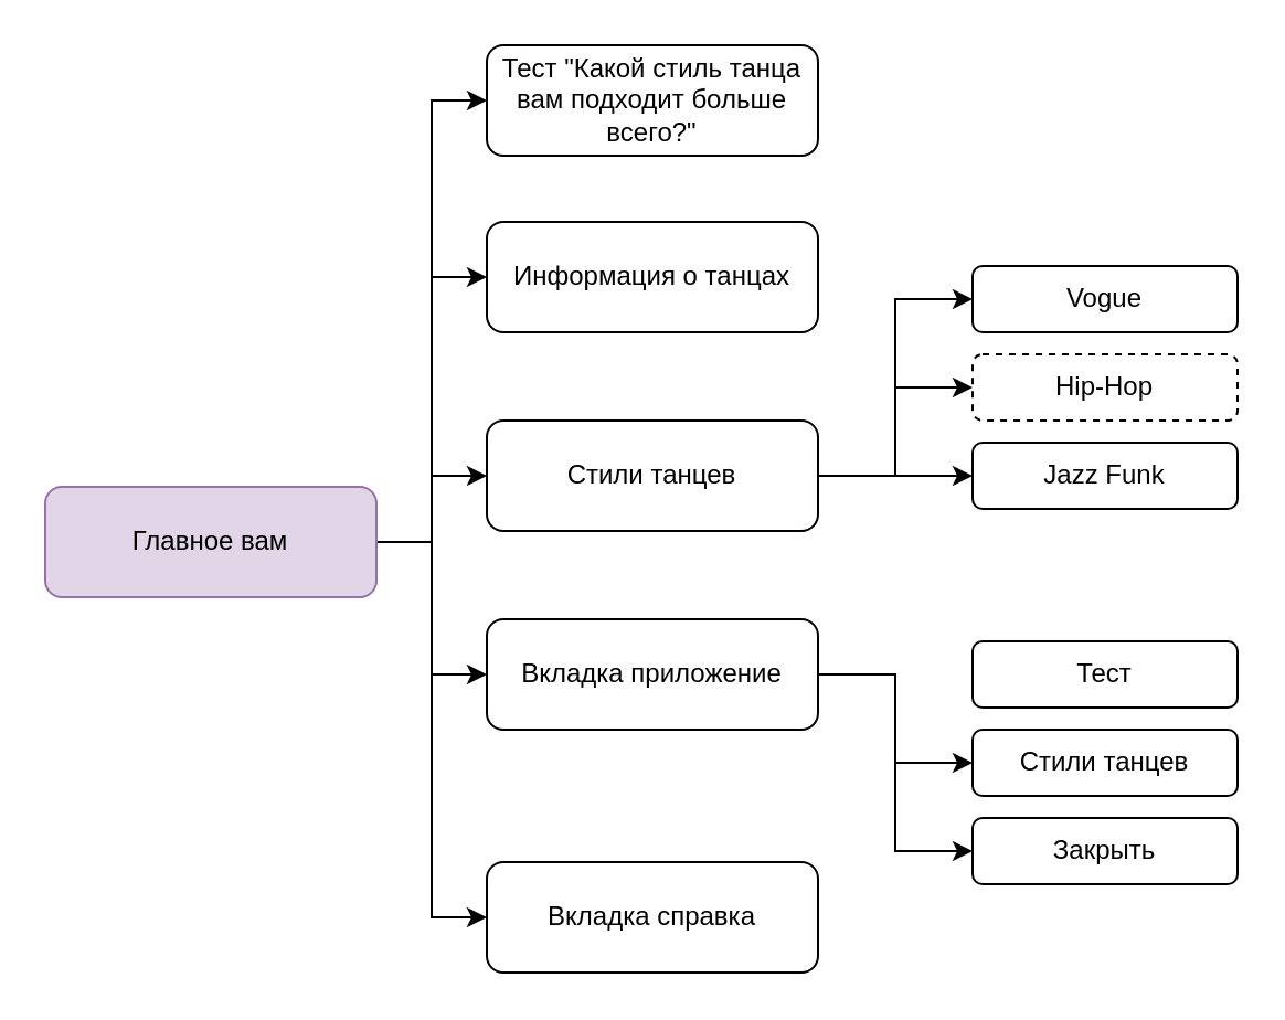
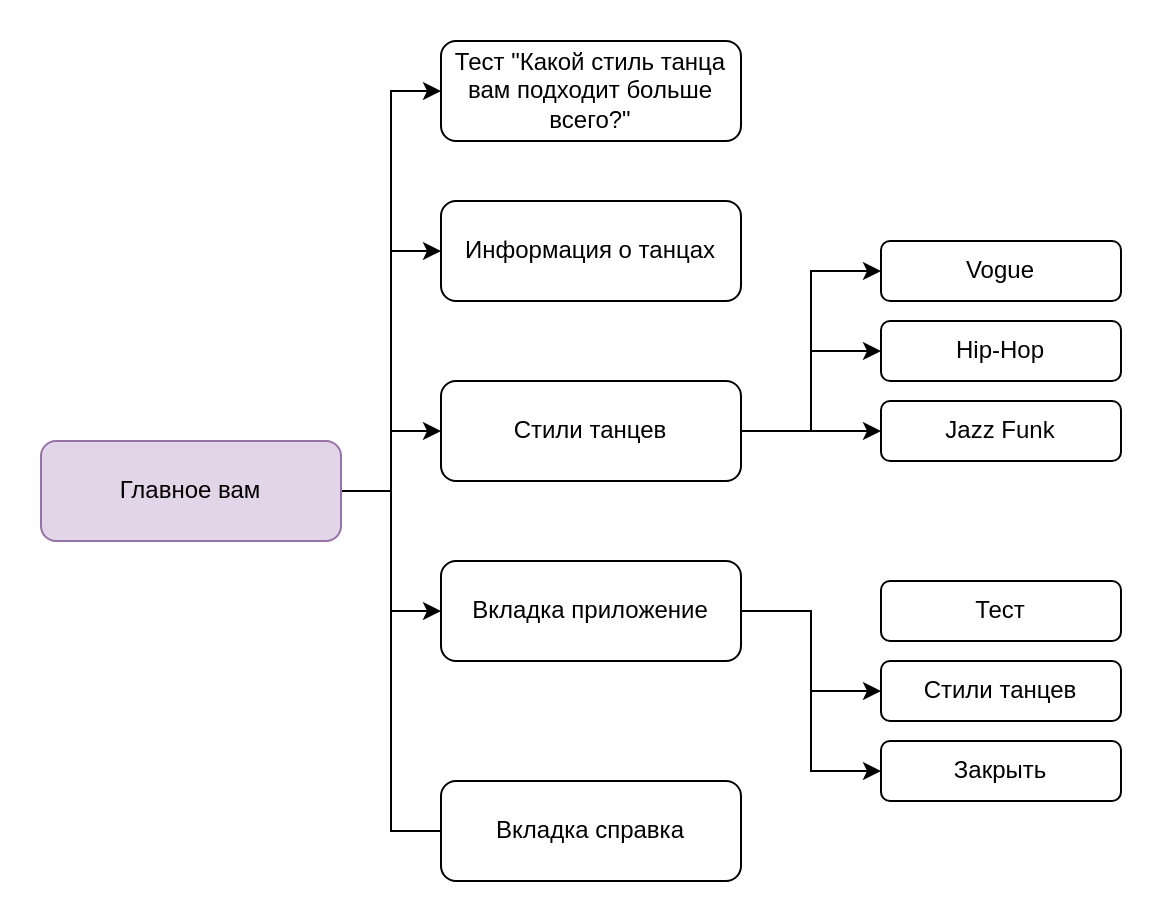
  <mxCell id="0" />
  <mxCell id="1" parent="0" />
  <mxCell id="2" style="edgeStyle=orthogonalEdgeStyle;rounded=0;orthogonalLoop=1;jettySize=auto;html=1;entryX=0;entryY=0.5;entryDx=0;entryDy=0;" edge="1" parent="1" source="7" target="21"><mxGeometry relative="1" as="geometry" /></mxCell>
  <mxCell id="3" style="edgeStyle=orthogonalEdgeStyle;rounded=0;orthogonalLoop=1;jettySize=auto;html=1;entryX=0;entryY=0.5;entryDx=0;entryDy=0;" edge="1" parent="1" source="7" target="20"><mxGeometry relative="1" as="geometry" /></mxCell>
  <mxCell id="4" style="edgeStyle=orthogonalEdgeStyle;rounded=0;orthogonalLoop=1;jettySize=auto;html=1;entryX=0;entryY=0.5;entryDx=0;entryDy=0;" edge="1" parent="1" source="7" target="15"><mxGeometry relative="1" as="geometry" /></mxCell>
  <mxCell id="5" style="edgeStyle=orthogonalEdgeStyle;rounded=0;orthogonalLoop=1;jettySize=auto;html=1;entryX=0;entryY=0.5;entryDx=0;entryDy=0;" edge="1" parent="1" source="7" target="11"><mxGeometry relative="1" as="geometry" /></mxCell>
- <mxCell id="6" style="edgeStyle=orthogonalEdgeStyle;rounded=0;orthogonalLoop=1;jettySize=auto;html=1;entryX=0;entryY=0.5;entryDx=0;entryDy=0;" edge="1" parent="1" source="7" target="8"><mxGeometry relative="1" as="geometry" /></mxCell>
+ <mxCell id="6" style="edgeStyle=orthogonalEdgeStyle;rounded=0;orthogonalLoop=1;jettySize=auto;html=1;entryX=0;entryY=0.5;entryDx=0;entryDy=0;endArrow=none;" edge="1" parent="1" source="7" target="8"><mxGeometry relative="1" as="geometry" /></mxCell>
  <mxCell id="7" value="Главное вам" style="rounded=1;whiteSpace=wrap;html=1;fillColor=#e1d5e7;strokeColor=#9673a6;" vertex="1" parent="1"><mxGeometry x="20" y="220" width="150" height="50" as="geometry" /></mxCell>
  <mxCell id="8" value="Вкладка справка" style="rounded=1;whiteSpace=wrap;html=1;" vertex="1" parent="1"><mxGeometry x="220" y="390" width="150" height="50" as="geometry" /></mxCell>
  <mxCell id="9" style="edgeStyle=orthogonalEdgeStyle;rounded=0;orthogonalLoop=1;jettySize=auto;html=1;entryX=0;entryY=0.5;entryDx=0;entryDy=0;" edge="1" parent="1" source="11" target="16"><mxGeometry relative="1" as="geometry" /></mxCell>
  <mxCell id="10" style="edgeStyle=orthogonalEdgeStyle;rounded=0;orthogonalLoop=1;jettySize=auto;html=1;entryX=0;entryY=0.5;entryDx=0;entryDy=0;" edge="1" parent="1" source="11" target="18"><mxGeometry relative="1" as="geometry" /></mxCell>
  <mxCell id="11" value="Вкладка приложение" style="rounded=1;whiteSpace=wrap;html=1;" vertex="1" parent="1"><mxGeometry x="220" y="280" width="150" height="50" as="geometry" /></mxCell>
  <mxCell id="12" style="edgeStyle=orthogonalEdgeStyle;rounded=0;orthogonalLoop=1;jettySize=auto;html=1;entryX=0;entryY=0.5;entryDx=0;entryDy=0;" edge="1" parent="1" source="15" target="19"><mxGeometry relative="1" as="geometry" /></mxCell>
  <mxCell id="13" style="edgeStyle=orthogonalEdgeStyle;rounded=0;orthogonalLoop=1;jettySize=auto;html=1;entryX=0;entryY=0.5;entryDx=0;entryDy=0;" edge="1" parent="1" source="15" target="22"><mxGeometry relative="1" as="geometry" /></mxCell>
  <mxCell id="14" style="edgeStyle=orthogonalEdgeStyle;rounded=0;orthogonalLoop=1;jettySize=auto;html=1;entryX=0;entryY=0.5;entryDx=0;entryDy=0;" edge="1" parent="1" source="15" target="23"><mxGeometry relative="1" as="geometry" /></mxCell>
  <mxCell id="15" value="Стили танцев" style="rounded=1;whiteSpace=wrap;html=1;" vertex="1" parent="1"><mxGeometry x="220" y="190" width="150" height="50" as="geometry" /></mxCell>
  <mxCell id="16" value="Стили танцев" style="rounded=1;whiteSpace=wrap;html=1;" vertex="1" parent="1"><mxGeometry x="440" y="330" width="120" height="30" as="geometry" /></mxCell>
  <mxCell id="17" value="Тест" style="rounded=1;whiteSpace=wrap;html=1;" vertex="1" parent="1"><mxGeometry x="440" y="290" width="120" height="30" as="geometry" /></mxCell>
  <mxCell id="18" value="Закрыть" style="rounded=1;whiteSpace=wrap;html=1;" vertex="1" parent="1"><mxGeometry x="440" y="370" width="120" height="30" as="geometry" /></mxCell>
  <mxCell id="19" value="Vogue" style="rounded=1;whiteSpace=wrap;html=1;" vertex="1" parent="1"><mxGeometry x="440" y="120" width="120" height="30" as="geometry" /></mxCell>
  <mxCell id="20" value="Информация о танцах" style="rounded=1;whiteSpace=wrap;html=1;" vertex="1" parent="1"><mxGeometry x="220" y="100" width="150" height="50" as="geometry" /></mxCell>
  <mxCell id="21" value="Тест &quot;Какой стиль танца вам подходит больше всего?&quot;" style="rounded=1;whiteSpace=wrap;html=1;" vertex="1" parent="1"><mxGeometry x="220" y="20" width="150" height="50" as="geometry" /></mxCell>
- <mxCell id="22" value="Hip-Hop" style="rounded=1;whiteSpace=wrap;html=1;dashed=1;" vertex="1" parent="1"><mxGeometry x="440" y="160" width="120" height="30" as="geometry" /></mxCell>
+ <mxCell id="22" value="Hip-Hop" style="rounded=1;whiteSpace=wrap;html=1;" vertex="1" parent="1"><mxGeometry x="440" y="160" width="120" height="30" as="geometry" /></mxCell>
  <mxCell id="23" value="Jazz Funk" style="rounded=1;whiteSpace=wrap;html=1;" vertex="1" parent="1"><mxGeometry x="440" y="200" width="120" height="30" as="geometry" /></mxCell>
